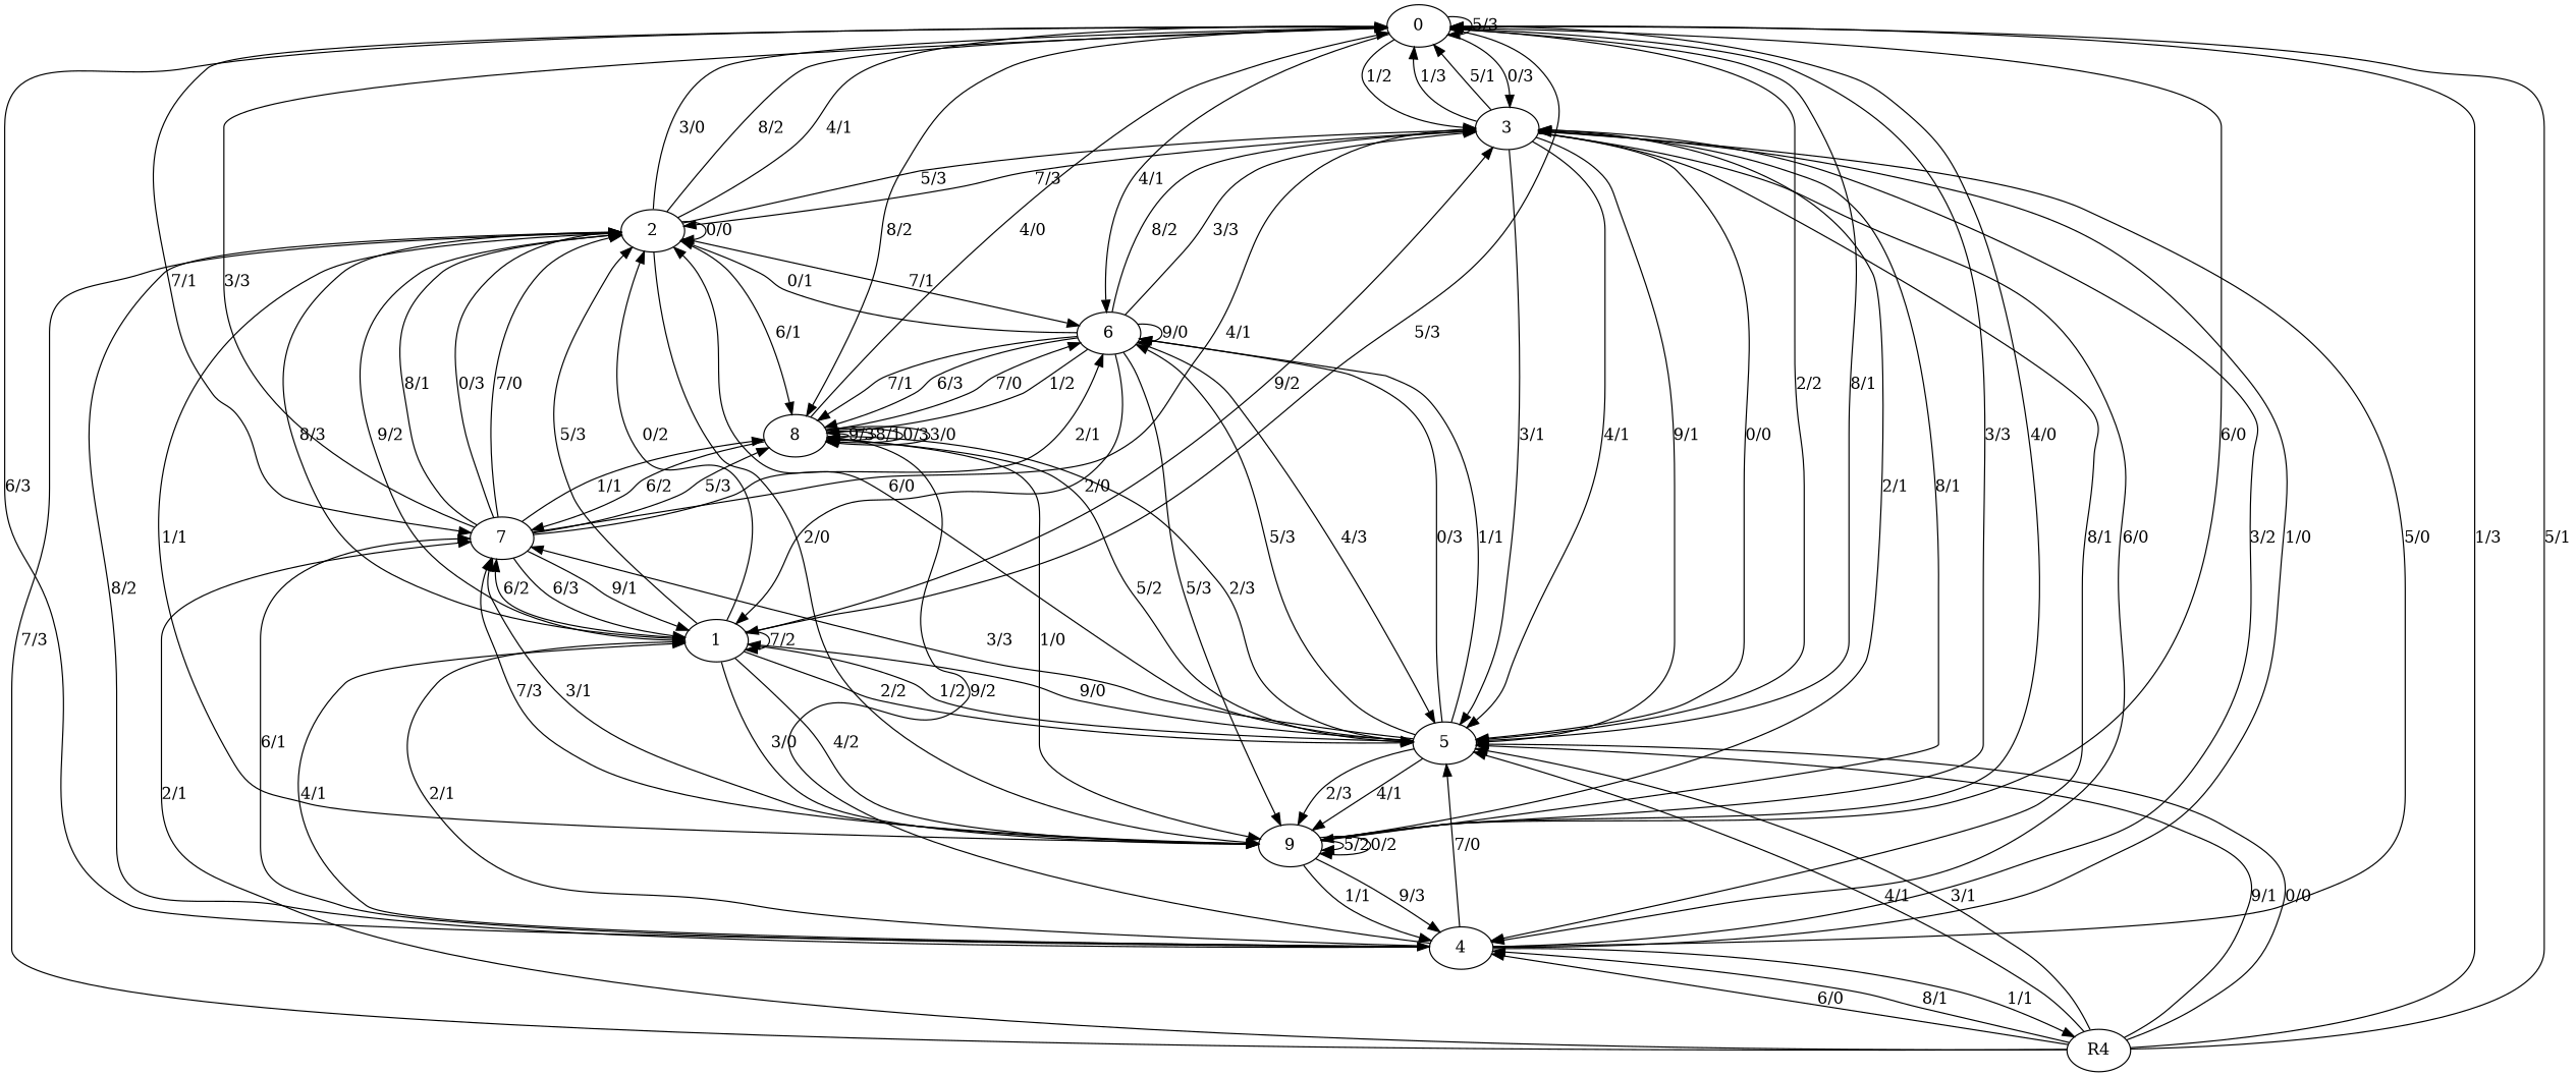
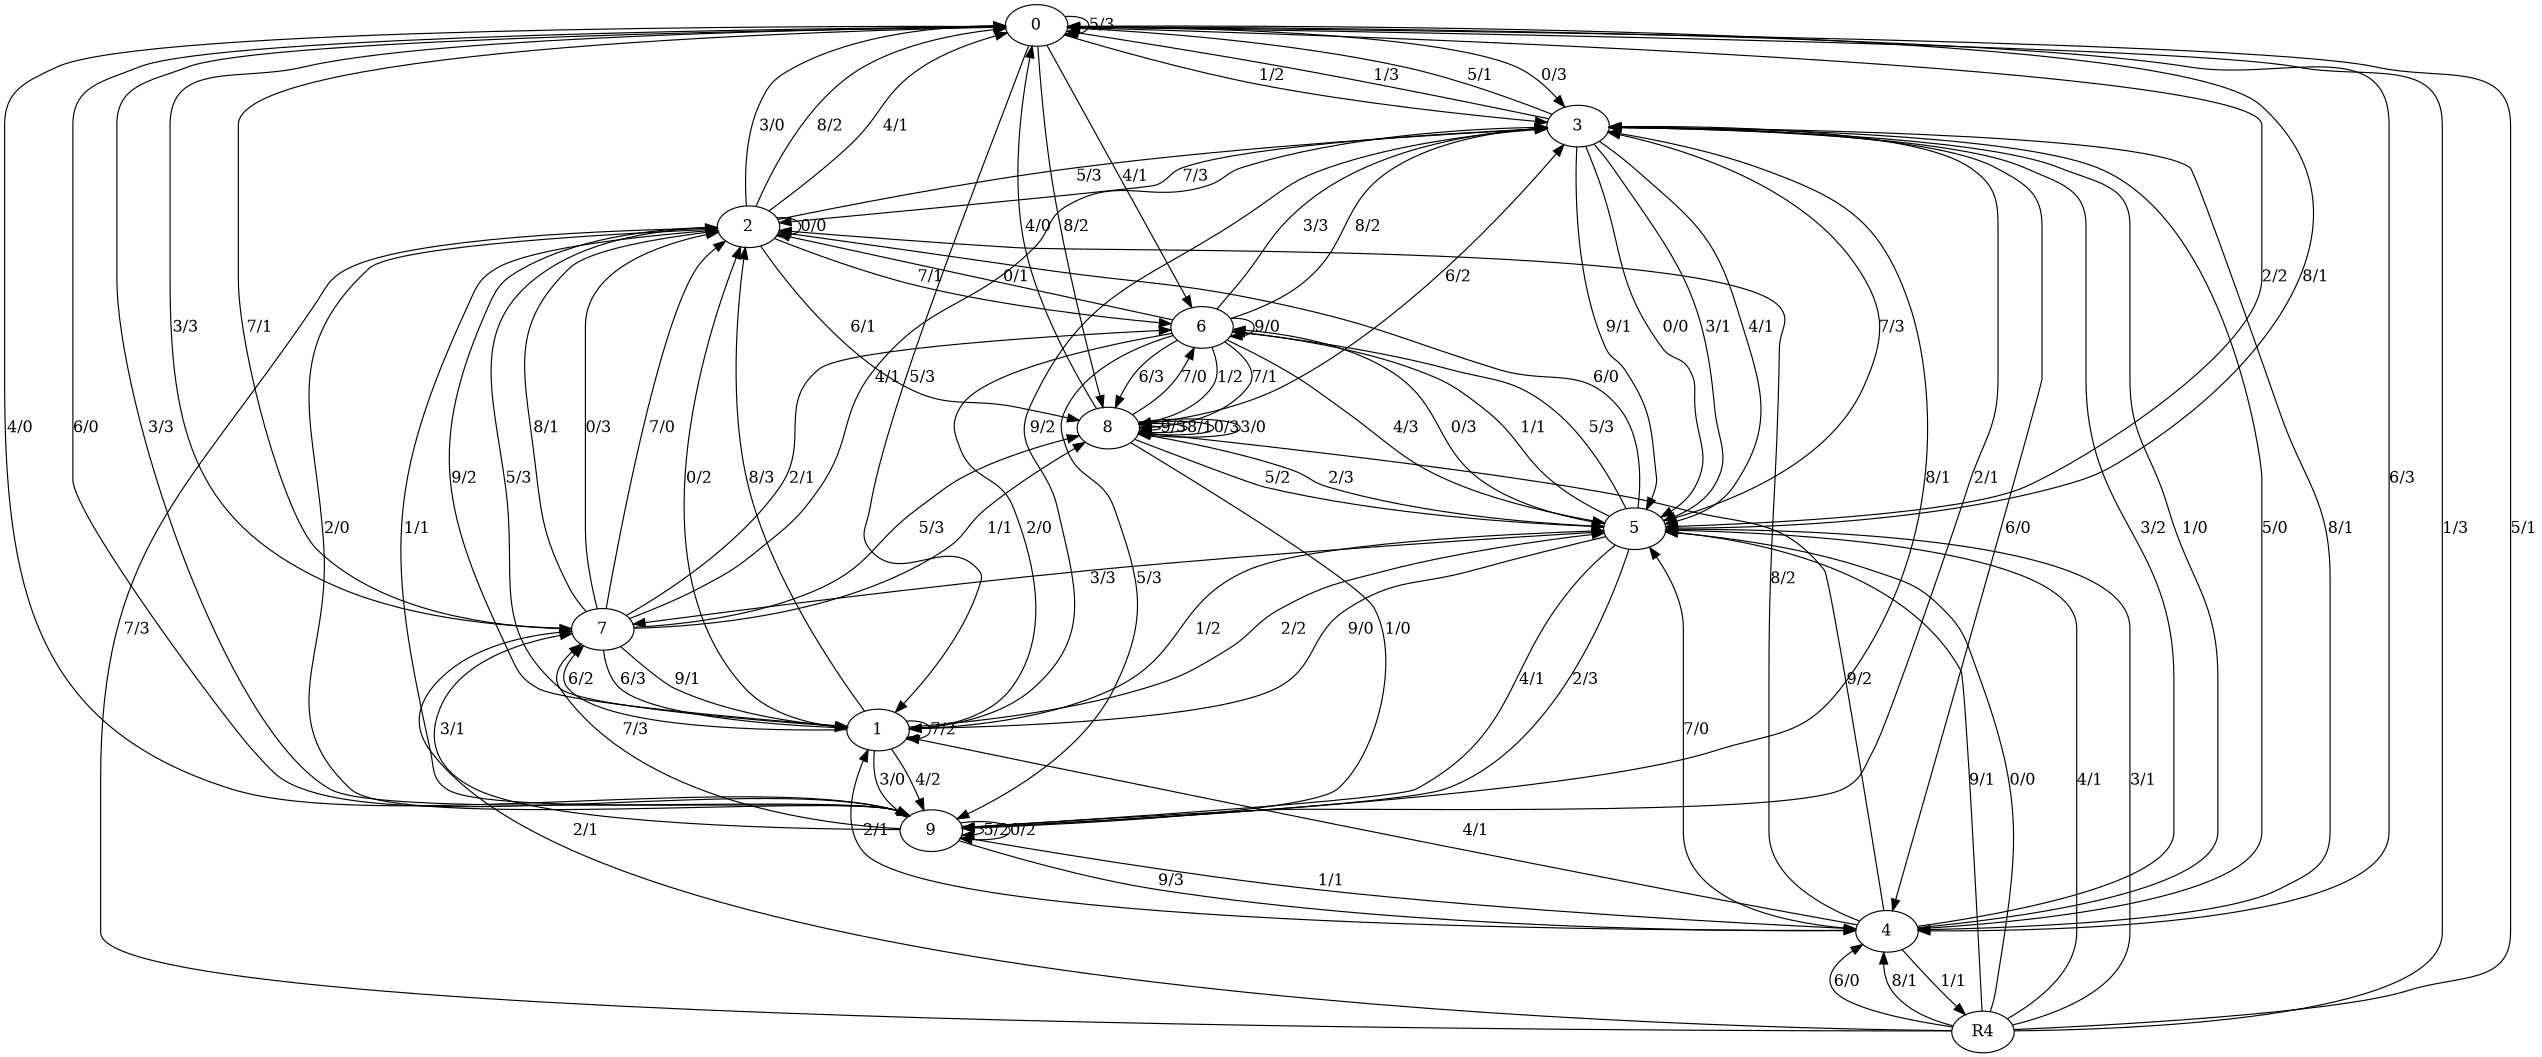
  digraph {
    0
    3
    9
    5
    1
    4
    7
    8
    6
    2
    R4
    0 -> 0 [label="5/3"]
    0 -> 3 [label="0/3"]
    0 -> 3 [label="1/2"]
    0 -> 9 [label="3/3"]
    0 -> 5 [label="2/2"]
    0 -> 1 [label="5/3"]
    0 -> 4 [label="6/3"]
    0 -> 7 [label="7/1"]
    0 -> 8 [label="8/2"]
    0 -> 6 [label="4/1"]
    3 -> 0 [label="1/3"]
    3 -> 0 [label="5/1"]
    3 -> 5 [label="0/0"]
    3 -> 5 [label="3/1"]
    3 -> 5 [label="4/1"]
    3 -> 5 [label="9/1"]
    3 -> 4 [label="8/1"]
    3 -> 4 [label="6/0"]
    3 -> 2 [label="7/3"]
    9 -> 0 [label="4/0"]
    9 -> 0 [label="6/0"]
    9 -> 3 [label="2/1"]
    9 -> 3 [label="8/1"]
    9 -> 9 [label="5/2"]
    9 -> 9 [label="0/2"]
    9 -> 4 [label="1/1"]
    9 -> 4 [label="9/3"]
    9 -> 7 [label="3/1"]
    9 -> 7 [label="7/3"]
    5 -> 0 [label="8/1"]
+   5 -> 3 [label="7/3"]
    5 -> 9 [label="4/1"]
    5 -> 9 [label="2/3"]
    5 -> 1 [label="9/0"]
    5 -> 7 [label="3/3"]
    5 -> 6 [label="0/3"]
    5 -> 6 [label="1/1"]
    5 -> 6 [label="5/3"]
    5 -> 2 [label="6/0"]
    1 -> 3 [label="9/2"]
    1 -> 9 [label="3/0"]
    1 -> 9 [label="4/2"]
    1 -> 5 [label="1/2"]
    1 -> 5 [label="2/2"]
    1 -> 1 [label="7/2"]
    1 -> 7 [label="6/2"]
    1 -> 2 [label="5/3"]
    1 -> 2 [label="0/2"]
    1 -> 2 [label="8/3"]
    4 -> 3 [label="3/2"]
    4 -> 3 [label="1/0"]
    4 -> 3 [label="5/0"]
    4 -> 5 [label="7/0"]
    4 -> 1 [label="4/1"]
    4 -> 1 [label="2/1"]
-   4 -> 7 [label="6/1"]
    4 -> 8 [label="9/2"]
    4 -> 2 [label="8/2"]
    4 -> R4 [label="1/1"]
    7 -> 0 [label="3/3"]
    7 -> 3 [label="4/1"]
    7 -> 1 [label="9/1"]
    7 -> 1 [label="6/3"]
    7 -> 8 [label="5/3"]
    7 -> 8 [label="1/1"]
    7 -> 6 [label="2/1"]
    7 -> 2 [label="8/1"]
    7 -> 2 [label="0/3"]
    7 -> 2 [label="7/0"]
    8 -> 0 [label="4/0"]
    8 -> 9 [label="1/0"]
    8 -> 5 [label="5/2"]
    8 -> 5 [label="2/3"]
-   8 -> 7 [label="6/2"]
+   8 -> 3 [label="6/2"]
    8 -> 8 [label="9/3"]
    8 -> 8 [label="8/1"]
    8 -> 8 [label="0/3"]
    8 -> 8 [label="3/0"]
    8 -> 6 [label="7/0"]
    6 -> 3 [label="8/2"]
    6 -> 3 [label="3/3"]
    6 -> 9 [label="5/3"]
    6 -> 5 [label="4/3"]
    6 -> 1 [label="2/0"]
    6 -> 8 [label="1/2"]
    6 -> 8 [label="7/1"]
    6 -> 8 [label="6/3"]
    6 -> 6 [label="9/0"]
    6 -> 2 [label="0/1"]
    2 -> 0 [label="3/0"]
    2 -> 0 [label="8/2"]
    2 -> 0 [label="4/1"]
    2 -> 3 [label="5/3"]
    2 -> 9 [label="2/0"]
    2 -> 9 [label="1/1"]
    2 -> 1 [label="9/2"]
    2 -> 8 [label="6/1"]
    2 -> 6 [label="7/1"]
    2 -> 2 [label="0/0"]
    R4 -> 0 [label="1/3"]
    R4 -> 0 [label="5/1"]
    R4 -> 5 [label="9/1"]
    R4 -> 5 [label="0/0"]
    R4 -> 5 [label="4/1"]
    R4 -> 5 [label="3/1"]
    R4 -> 4 [label="6/0"]
    R4 -> 4 [label="8/1"]
    R4 -> 7 [label="2/1"]
    R4 -> 2 [label="7/3"]
  }
